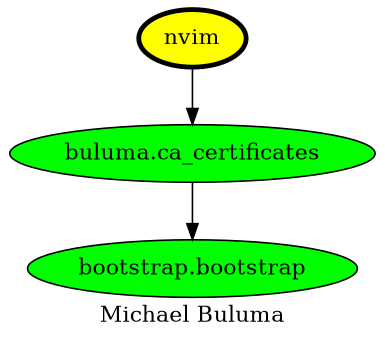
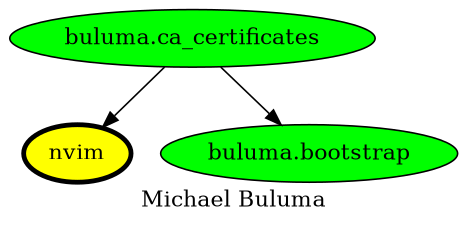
  digraph {
    label="Michael Buluma"
    node [fillcolor=green style=filled]
    nvim [fillcolor=yellow penwidth=3]
    "buluma.ca_certificates"
-   "buluma.bootstrap" [label="bootstrap.bootstrap"]
-   nvim -> "buluma.ca_certificates"
+   "buluma.bootstrap"
+   "buluma.ca_certificates" -> nvim
    "buluma.ca_certificates" -> "buluma.bootstrap"
  }
